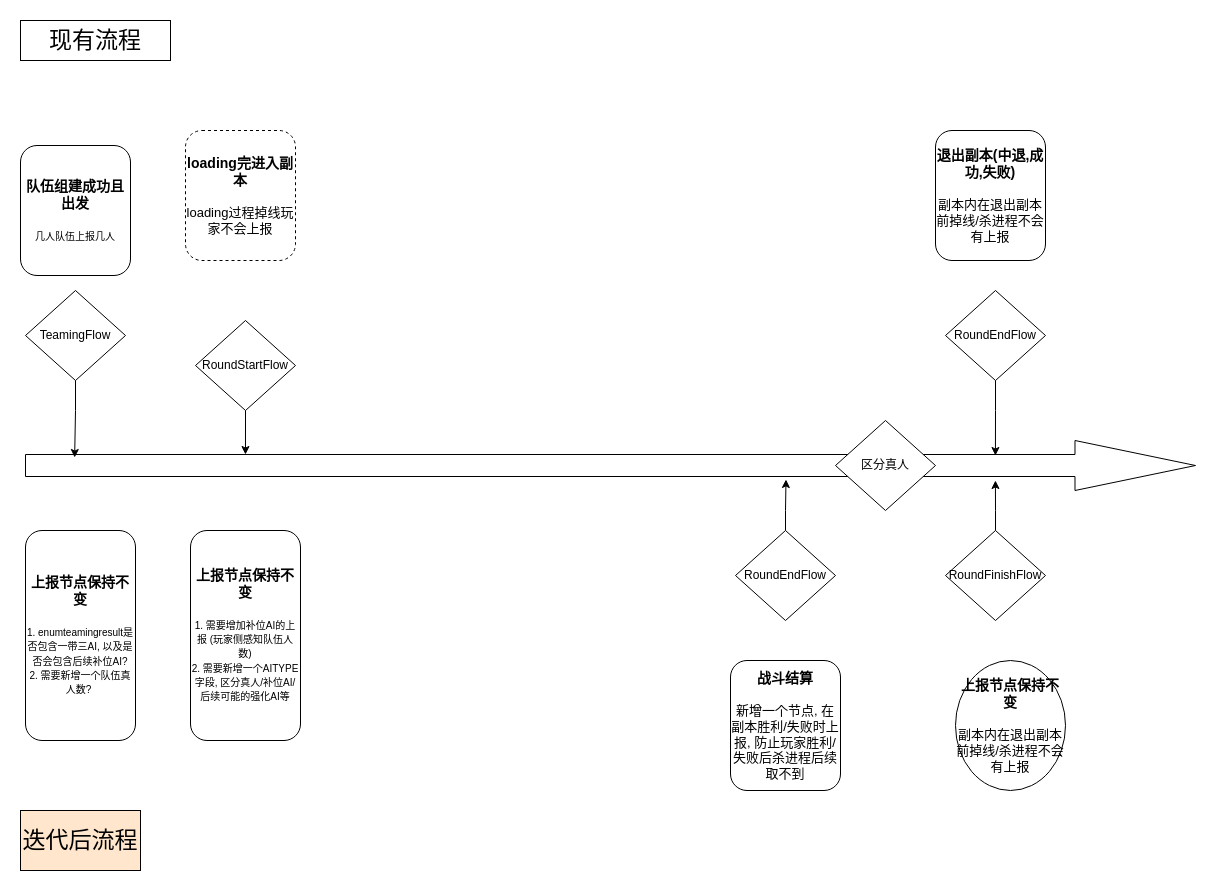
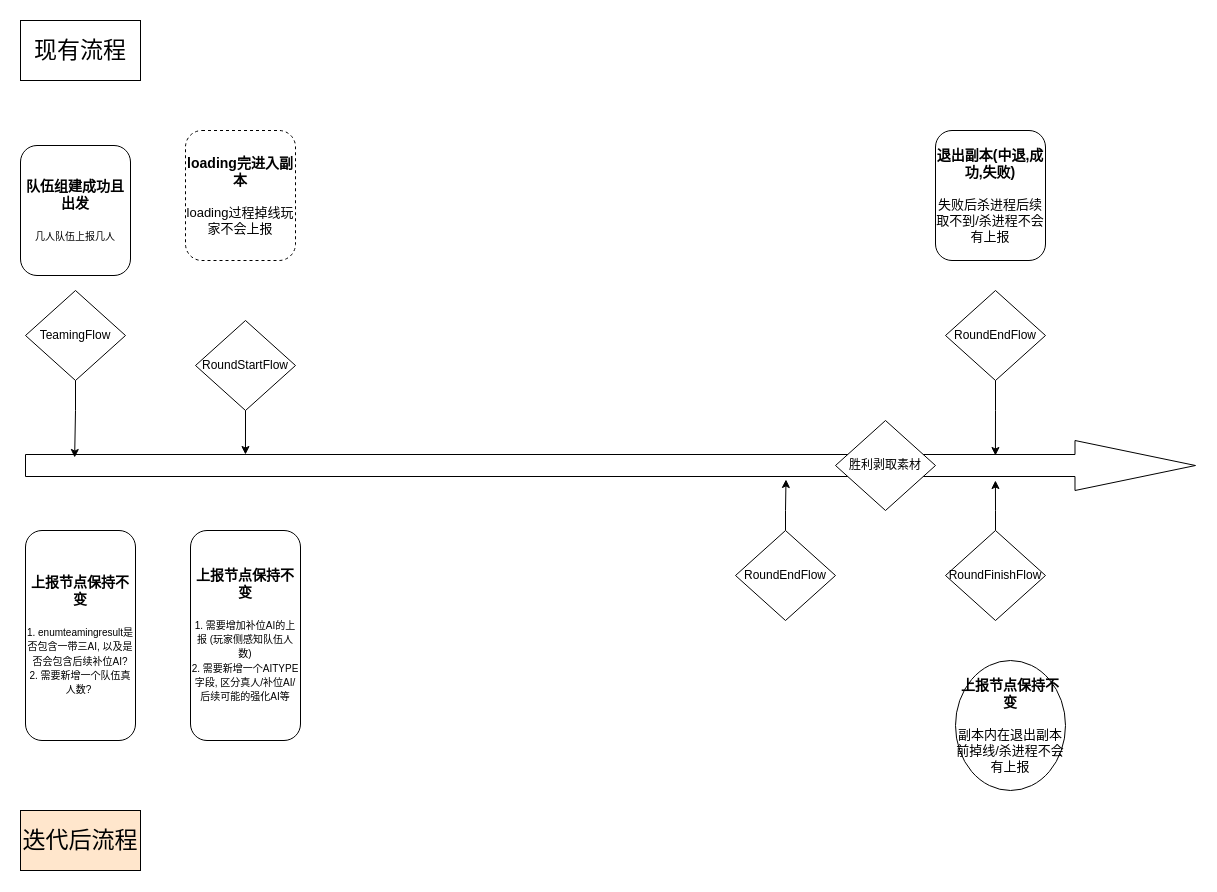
  <mxCell id="0" />
  <mxCell id="1" parent="0" />
  <mxCell id="2" value="" style="shape=singleArrow;whiteSpace=wrap;html=1;arrowWidth=0.44;arrowSize=0.103;" vertex="1" parent="1"><mxGeometry x="25" y="440" width="1170" height="50" as="geometry" /></mxCell>
- <mxCell id="3" value="&lt;font style=&quot;font-size: 23px;&quot;&gt;现有流程&lt;/font&gt;" style="rounded=0;whiteSpace=wrap;html=1;" vertex="1" parent="1"><mxGeometry x="20" y="20" width="150" height="40" as="geometry" /></mxCell>
+ <mxCell id="3" value="&lt;font style=&quot;font-size: 23px;&quot;&gt;现有流程&lt;/font&gt;" style="rounded=0;whiteSpace=wrap;html=1;" vertex="1" parent="1"><mxGeometry x="20" y="20" width="120" height="60" as="geometry" /></mxCell>
  <mxCell id="4" value="TeamingFlow" style="rhombus;whiteSpace=wrap;html=1;" vertex="1" parent="1"><mxGeometry x="25" y="290" width="100" height="90" as="geometry" /></mxCell>
  <mxCell id="5" style="edgeStyle=orthogonalEdgeStyle;rounded=0;orthogonalLoop=1;jettySize=auto;html=1;entryX=0.042;entryY=0.34;entryDx=0;entryDy=0;entryPerimeter=0;" edge="1" parent="1" source="4" target="2"><mxGeometry relative="1" as="geometry" /></mxCell>
  <mxCell id="6" value="RoundStartFlow" style="rhombus;whiteSpace=wrap;html=1;" vertex="1" parent="1"><mxGeometry x="195" y="320" width="100" height="90" as="geometry" /></mxCell>
  <mxCell id="7" style="edgeStyle=orthogonalEdgeStyle;rounded=0;orthogonalLoop=1;jettySize=auto;html=1;entryX=0.188;entryY=0.28;entryDx=0;entryDy=0;entryPerimeter=0;" edge="1" parent="1" source="6" target="2"><mxGeometry relative="1" as="geometry" /></mxCell>
  <mxCell id="8" value="RoundEndFlow" style="rhombus;whiteSpace=wrap;html=1;" vertex="1" parent="1"><mxGeometry x="945" y="290" width="100" height="90" as="geometry" /></mxCell>
  <mxCell id="9" style="edgeStyle=orthogonalEdgeStyle;rounded=0;orthogonalLoop=1;jettySize=auto;html=1;entryX=0.829;entryY=0.3;entryDx=0;entryDy=0;entryPerimeter=0;" edge="1" parent="1" source="8" target="2"><mxGeometry relative="1" as="geometry" /></mxCell>
  <mxCell id="10" value="&lt;font style=&quot;font-size: 14px;&quot;&gt;&lt;b&gt;队伍组建成功且出发&lt;/b&gt;&lt;/font&gt;&lt;div&gt;&lt;font style=&quot;font-size: 14px;&quot;&gt;&lt;b&gt;&lt;br&gt;&lt;/b&gt;&lt;/font&gt;&lt;/div&gt;&lt;div&gt;&lt;font size=&quot;1&quot; style=&quot;&quot;&gt;几人队伍上报几人&lt;/font&gt;&lt;/div&gt;" style="rounded=1;whiteSpace=wrap;html=1;" vertex="1" parent="1"><mxGeometry x="20" y="145" width="110" height="130" as="geometry" /></mxCell>
  <mxCell id="11" value="&lt;font style=&quot;font-size: 14px;&quot;&gt;&lt;b&gt;loading完进入副本&lt;/b&gt;&lt;/font&gt;&lt;div&gt;&lt;font style=&quot;font-size: 14px;&quot;&gt;&lt;br&gt;&lt;/font&gt;&lt;/div&gt;&lt;div&gt;&lt;font style=&quot;font-size: 13px;&quot;&gt;loading过程掉线玩家不会上报&lt;/font&gt;&lt;/div&gt;" style="rounded=1;whiteSpace=wrap;html=1;dashed=1;" vertex="1" parent="1"><mxGeometry x="185" y="130" width="110" height="130" as="geometry" /></mxCell>
- <mxCell id="12" value="&lt;font style=&quot;font-size: 14px;&quot;&gt;&lt;b&gt;退出副本(中退,成功,失败)&lt;/b&gt;&lt;/font&gt;&lt;div&gt;&lt;font style=&quot;font-size: 14px;&quot;&gt;&lt;br&gt;&lt;/font&gt;&lt;/div&gt;&lt;div&gt;&lt;span style=&quot;font-size: 13px;&quot;&gt;副本内在退出副本前掉线/杀进程不会有上报&lt;/span&gt;&lt;/div&gt;" style="rounded=1;whiteSpace=wrap;html=1;" vertex="1" parent="1"><mxGeometry x="935" y="130" width="110" height="130" as="geometry" /></mxCell>
+ <mxCell id="12" value="&lt;font style=&quot;font-size: 14px;&quot;&gt;&lt;b&gt;退出副本(中退,成功,失败)&lt;/b&gt;&lt;/font&gt;&lt;div&gt;&lt;font style=&quot;font-size: 14px;&quot;&gt;&lt;br&gt;&lt;/font&gt;&lt;/div&gt;&lt;div&gt;&lt;span style=&quot;font-size: 13px;&quot;&gt;失败后杀进程后续取不到/杀进程不会有上报&lt;/span&gt;&lt;/div&gt;" style="rounded=1;whiteSpace=wrap;html=1;" vertex="1" parent="1"><mxGeometry x="935" y="130" width="110" height="130" as="geometry" /></mxCell>
  <mxCell id="13" value="&lt;font style=&quot;font-size: 23px;&quot;&gt;迭代后流程&lt;/font&gt;" style="rounded=0;whiteSpace=wrap;html=1;fillColor=#ffe6cc;" vertex="1" parent="1"><mxGeometry x="20" y="810" width="120" height="60" as="geometry" /></mxCell>
  <mxCell id="14" value="&lt;span style=&quot;font-size: 14px;&quot;&gt;&lt;b&gt;上报节点保持不变&lt;/b&gt;&lt;/span&gt;&lt;br&gt;&lt;div&gt;&lt;font style=&quot;font-size: 14px;&quot;&gt;&lt;b&gt;&lt;br&gt;&lt;/b&gt;&lt;/font&gt;&lt;/div&gt;&lt;div&gt;&lt;font size=&quot;1&quot; style=&quot;&quot;&gt;1. enumteamingresult是否包含一带三AI, 以及是否会包含后续补位AI?&lt;/font&gt;&lt;/div&gt;&lt;div&gt;&lt;font size=&quot;1&quot; style=&quot;&quot;&gt;2. 需要新增一个队伍真人数?&amp;nbsp;&lt;/font&gt;&lt;/div&gt;" style="rounded=1;whiteSpace=wrap;html=1;" vertex="1" parent="1"><mxGeometry x="25" y="530" width="110" height="210" as="geometry" /></mxCell>
  <mxCell id="15" value="&lt;span style=&quot;font-size: 14px;&quot;&gt;&lt;b&gt;上报节点保持不变&lt;/b&gt;&lt;/span&gt;&lt;br&gt;&lt;div&gt;&lt;font style=&quot;font-size: 14px;&quot;&gt;&lt;b&gt;&lt;br&gt;&lt;/b&gt;&lt;/font&gt;&lt;/div&gt;&lt;div&gt;&lt;font size=&quot;1&quot; style=&quot;&quot;&gt;1. 需要增加补位AI的上报 (玩家侧感知队伍人数)&lt;/font&gt;&lt;/div&gt;&lt;div&gt;&lt;font size=&quot;1&quot; style=&quot;&quot;&gt;2. 需要新增一个AITYPE字段, 区分真人/补位AI/后续可能的强化AI等&lt;/font&gt;&lt;/div&gt;" style="rounded=1;whiteSpace=wrap;html=1;" vertex="1" parent="1"><mxGeometry x="190" y="530" width="110" height="210" as="geometry" /></mxCell>
  <mxCell id="16" value="RoundEndFlow" style="rhombus;whiteSpace=wrap;html=1;" vertex="1" parent="1"><mxGeometry x="735" y="530" width="100" height="90" as="geometry" /></mxCell>
  <mxCell id="17" style="edgeStyle=orthogonalEdgeStyle;rounded=0;orthogonalLoop=1;jettySize=auto;html=1;entryX=0.65;entryY=0.78;entryDx=0;entryDy=0;entryPerimeter=0;" edge="1" parent="1" source="16" target="2"><mxGeometry relative="1" as="geometry" /></mxCell>
- <mxCell id="18" value="&lt;span style=&quot;font-size: 14px;&quot;&gt;&lt;b&gt;战斗结算&lt;/b&gt;&lt;/span&gt;&lt;br&gt;&lt;div&gt;&lt;font style=&quot;font-size: 14px;&quot;&gt;&lt;br&gt;&lt;/font&gt;&lt;/div&gt;&lt;div&gt;&lt;span style=&quot;font-size: 13px;&quot;&gt;新增一个节点, 在副本胜利/失败时上报, 防止玩家胜利/失败后杀进程后续取不到&lt;/span&gt;&lt;/div&gt;" style="rounded=1;whiteSpace=wrap;html=1;" vertex="1" parent="1"><mxGeometry x="730" y="660" width="110" height="130" as="geometry" /></mxCell>
  <mxCell id="19" value="RoundFinishFlow" style="rhombus;whiteSpace=wrap;html=1;" vertex="1" parent="1"><mxGeometry x="945" y="530" width="100" height="90" as="geometry" /></mxCell>
  <mxCell id="20" style="edgeStyle=orthogonalEdgeStyle;rounded=0;orthogonalLoop=1;jettySize=auto;html=1;entryX=0.829;entryY=0.8;entryDx=0;entryDy=0;entryPerimeter=0;" edge="1" parent="1" source="19" target="2"><mxGeometry relative="1" as="geometry" /></mxCell>
  <mxCell id="21" value="&lt;font style=&quot;font-size: 14px;&quot;&gt;&lt;b&gt;上报节点保持不变&lt;/b&gt;&lt;/font&gt;&lt;div&gt;&lt;font style=&quot;font-size: 14px;&quot;&gt;&lt;br&gt;&lt;/font&gt;&lt;/div&gt;&lt;div&gt;&lt;span style=&quot;font-size: 13px;&quot;&gt;副本内在退出副本前掉线/杀进程不会有上报&lt;/span&gt;&lt;/div&gt;" style="ellipse;whiteSpace=wrap;html=1;" vertex="1" parent="1"><mxGeometry x="955" y="660" width="110" height="130" as="geometry" /></mxCell>
- <mxCell id="22" value="区分真人" style="rhombus;whiteSpace=wrap;html=1;" vertex="1" parent="1"><mxGeometry x="835" y="420" width="100" height="90" as="geometry" /></mxCell>
+ <mxCell id="22" value="胜利剥取素材" style="rhombus;whiteSpace=wrap;html=1;" vertex="1" parent="1"><mxGeometry x="835" y="420" width="100" height="90" as="geometry" /></mxCell>
